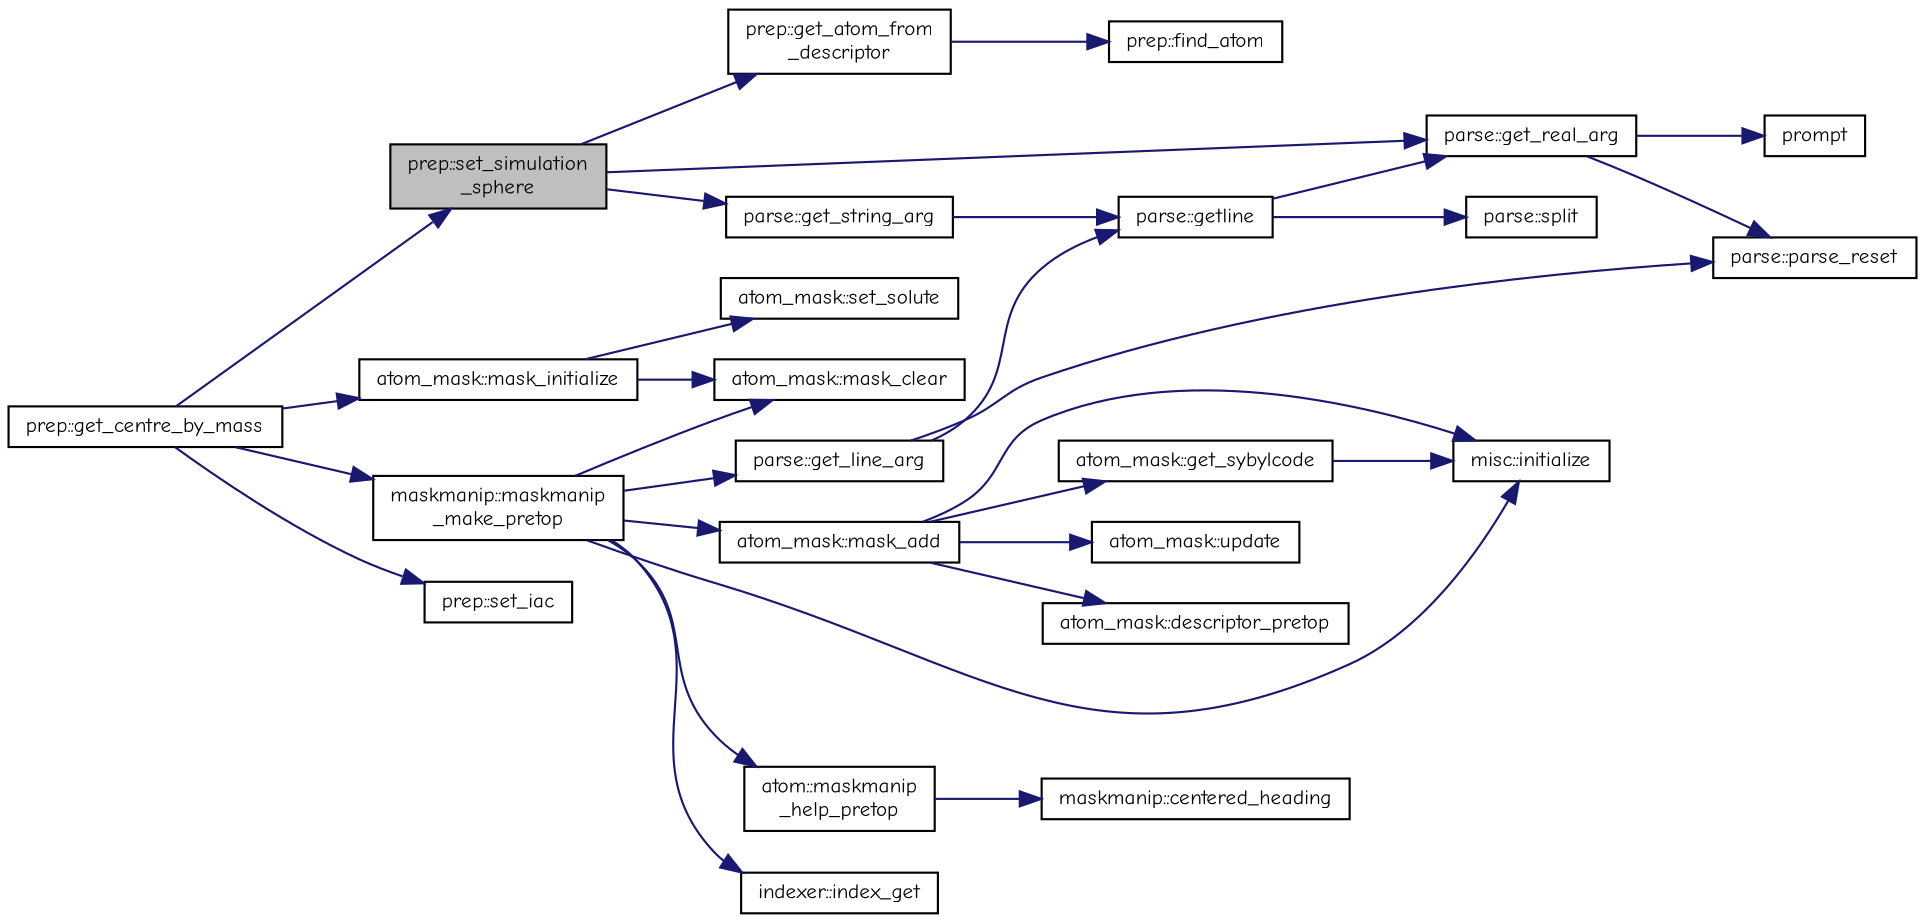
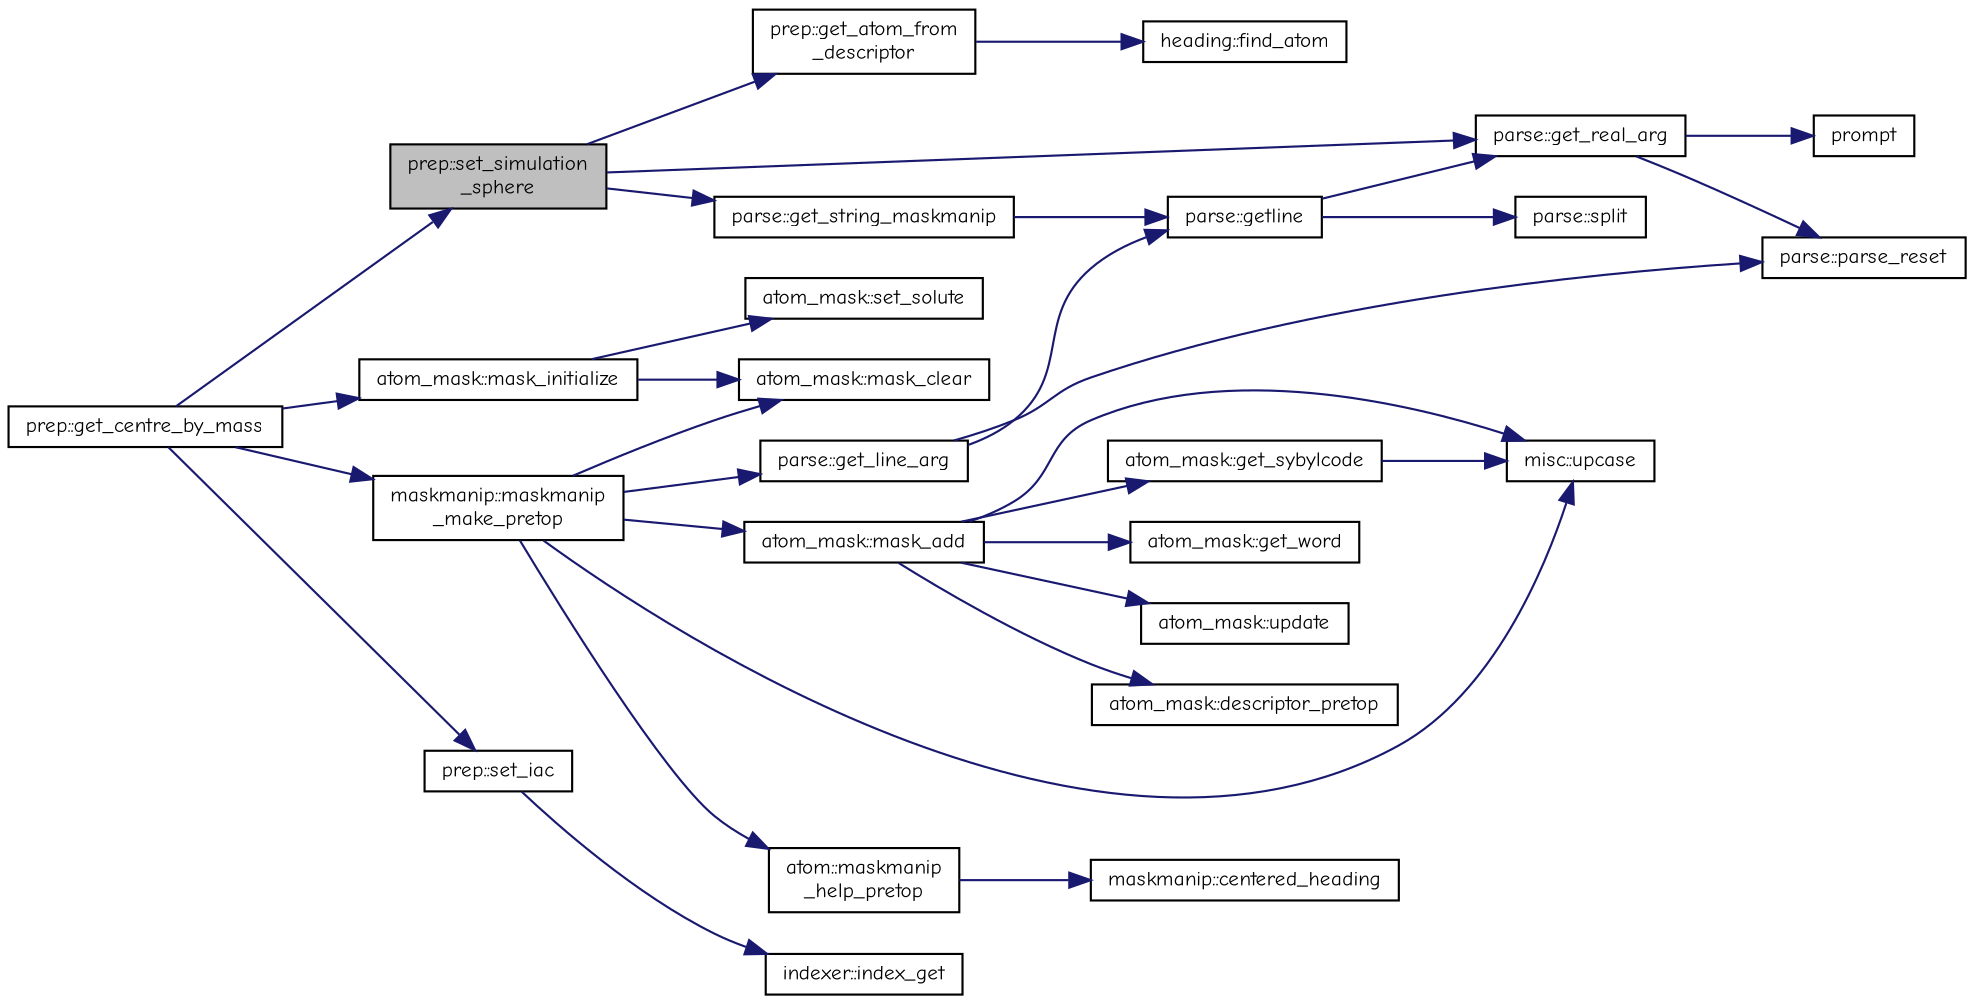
  digraph {
    fontname="Comic Neue"
    rankdir=LR
    node [color=black fillcolor=white fontname="Comic Neue" fontsize=10 shape=record style=filled]
    edge [color=midnightblue fontname="Comic Neue" fontsize=10 labelfontname=Helvetica labelfontsize=10 style=solid]
    n1 [fillcolor=grey75 fontcolor=black height=0.2 label="prep::set_simulation\l_sphere" width=0.4]
    n2 [height=0.2 label="prep::get_atom_from\l_descriptor" width=0.4]
    n3 [height=0.2 label="parse::get_real_arg" width=0.4]
-   n4 [height=0.2 label="parse::get_string_arg" width=0.4]
-   n5 [height=0.2 label="prep::find_atom" width=0.4]
+   n4 [height=0.2 label="parse::get_string_maskmanip" width=0.4]
+   n5 [height=0.2 label="heading::find_atom" width=0.4]
    n6 [height=0.2 label="prep::get_centre_by_mass" width=0.4]
    n7 [height=0.2 label="atom_mask::mask_initialize" width=0.4]
    n8 [height=0.2 label="maskmanip::maskmanip\l_make_pretop" width=0.4]
    n9 [height=0.2 label="prep::set_iac" width=0.4]
    n10 [height=0.2 label="parse::parse_reset" width=0.4]
    n11 [height=0.2 label=prompt width=0.4]
    n12 [height=0.2 label="parse::getline" width=0.4]
    n13 [height=0.2 label="atom_mask::mask_clear" width=0.4]
    n14 [height=0.2 label="atom_mask::set_solute" width=0.4]
    n15 [height=0.2 label="parse::get_line_arg" width=0.4]
    n16 [height=0.2 label="atom_mask::mask_add" width=0.4]
-   n17 [height=0.2 label="misc::initialize" width=0.4]
+   n17 [height=0.2 label="misc::upcase" width=0.4]
    n18 [height=0.2 label="atom::maskmanip\l_help_pretop" width=0.4]
    n19 [height=0.2 label="indexer::index_get" width=0.4]
    n20 [height=0.2 label="atom_mask::get_sybylcode" width=0.4]
+   n21 [height=0.2 label="atom_mask::get_word" width=0.4]
    n22 [height=0.2 label="atom_mask::update" width=0.4]
    n23 [height=0.2 label="atom_mask::descriptor_pretop" width=0.4]
    n24 [height=0.2 label="maskmanip::centered_heading" width=0.4]
    n25 [height=0.2 label="parse::split" width=0.4]
    n1 -> n2
    n1 -> n3
    n1 -> n4
    n2 -> n5
    n3 -> n10
    n3 -> n11
    n4 -> n12
    n6 -> n1
    n6 -> n7
    n6 -> n8
    n6 -> n9
    n7 -> n13
    n7 -> n14
    n8 -> n13
    n8 -> n15
    n8 -> n16
    n8 -> n17
    n8 -> n18
-   n8 -> n19
+   n9 -> n19
    n12 -> n3
    n12 -> n25
    n15 -> n10
    n15 -> n12
    n16 -> n17
    n16 -> n20
+   n16 -> n21
    n16 -> n22
    n16 -> n23
    n18 -> n24
    n20 -> n17
  }
